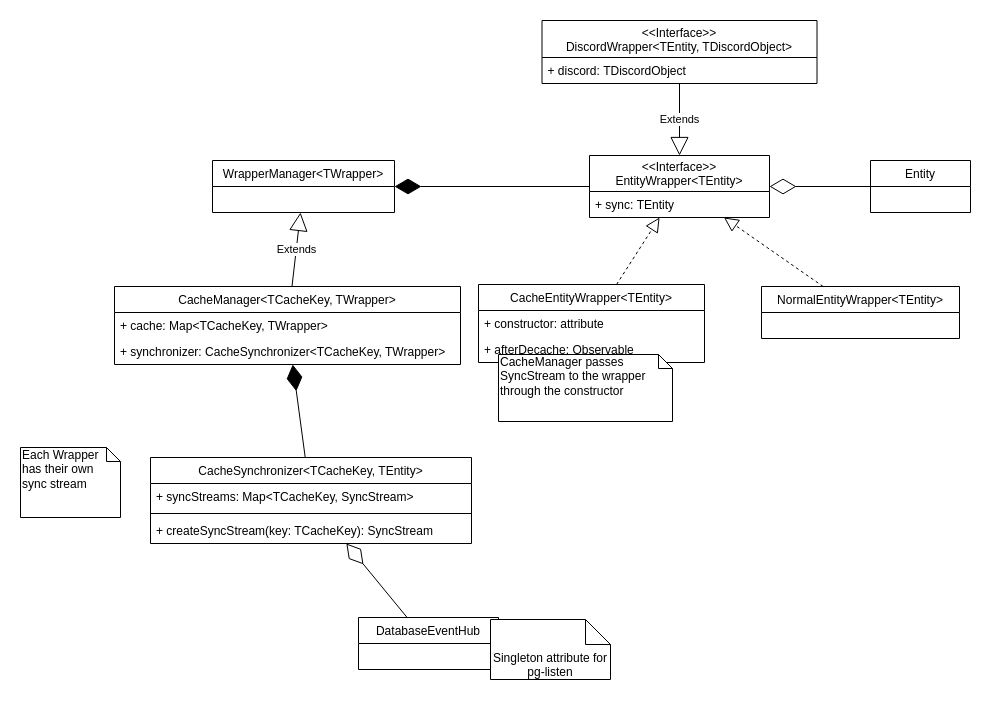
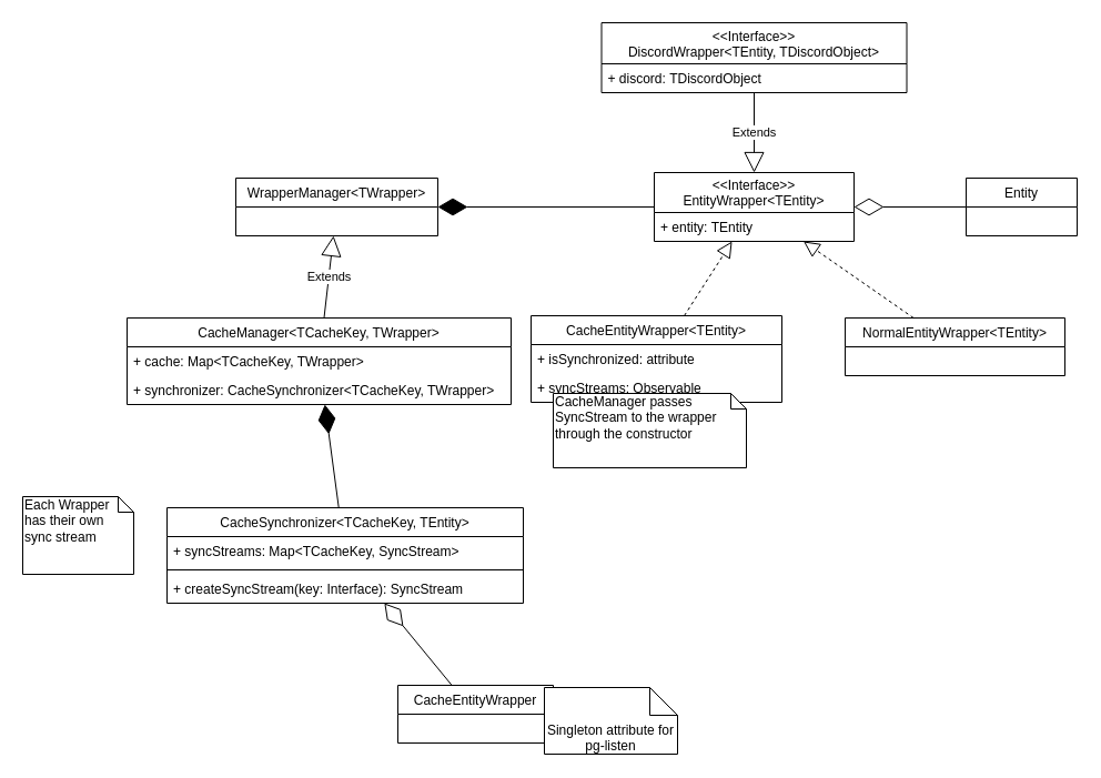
  <mxCell id="0" />
  <mxCell id="1" parent="0" />
  <mxCell id="2" value="" style="endArrow=diamondThin;endFill=1;endSize=24;html=1;" parent="1" source="11" target="9" edge="1"><mxGeometry width="160" relative="1" as="geometry"><mxPoint x="761" y="168" as="sourcePoint" /><mxPoint x="921" y="168" as="targetPoint" /></mxGeometry></mxCell>
  <mxCell id="3" value="Extends" style="endArrow=block;endSize=16;endFill=0;html=1;" parent="1" source="6" target="9" edge="1"><mxGeometry width="160" relative="1" as="geometry"><mxPoint x="488" y="377" as="sourcePoint" /><mxPoint x="648" y="377" as="targetPoint" /></mxGeometry></mxCell>
  <mxCell id="4" value="" style="endArrow=diamondThin;endFill=0;endSize=24;html=1;" parent="1" source="10" target="11" edge="1"><mxGeometry width="160" relative="1" as="geometry"><mxPoint x="736" y="268" as="sourcePoint" /><mxPoint x="896" y="268" as="targetPoint" /></mxGeometry></mxCell>
  <mxCell id="5" value="Extends" style="endArrow=block;endSize=16;endFill=0;html=1;" parent="1" source="13" target="11" edge="1"><mxGeometry width="160" relative="1" as="geometry"><mxPoint x="430" y="320" as="sourcePoint" /><mxPoint x="430" y="205" as="targetPoint" /></mxGeometry></mxCell>
  <mxCell id="6" value="CacheManager&lt;TCacheKey, TWrapper&gt;" style="swimlane;fontStyle=0;childLayout=stackLayout;horizontal=1;startSize=26;fillColor=none;horizontalStack=0;resizeParent=1;resizeParentMax=0;resizeLast=0;collapsible=1;marginBottom=0;" parent="1" vertex="1"><mxGeometry x="114" y="286" width="346" height="78" as="geometry" /></mxCell>
  <mxCell id="7" value="+ cache: Map&lt;TCacheKey, TWrapper&gt;" style="text;strokeColor=none;fillColor=none;align=left;verticalAlign=top;spacingLeft=4;spacingRight=4;overflow=hidden;rotatable=0;points=[[0,0.5],[1,0.5]];portConstraint=eastwest;" parent="6" vertex="1"><mxGeometry y="26" width="346" height="26" as="geometry" /></mxCell>
  <mxCell id="8" value="+ synchronizer: CacheSynchronizer&lt;TCacheKey, TWrapper&gt;" style="text;strokeColor=none;fillColor=none;align=left;verticalAlign=top;spacingLeft=4;spacingRight=4;overflow=hidden;rotatable=0;points=[[0,0.5],[1,0.5]];portConstraint=eastwest;" parent="6" vertex="1"><mxGeometry y="52" width="346" height="26" as="geometry" /></mxCell>
  <mxCell id="9" value="WrapperManager&lt;TWrapper&gt;" style="swimlane;fontStyle=0;childLayout=stackLayout;horizontal=1;startSize=26;fillColor=none;horizontalStack=0;resizeParent=1;resizeParentMax=0;resizeLast=0;collapsible=1;marginBottom=0;" parent="1" vertex="1"><mxGeometry x="212" y="160" width="182" height="52" as="geometry" /></mxCell>
  <mxCell id="10" value="Entity" style="swimlane;fontStyle=0;childLayout=stackLayout;horizontal=1;startSize=26;fillColor=none;horizontalStack=0;resizeParent=1;resizeParentMax=0;resizeLast=0;collapsible=1;marginBottom=0;" parent="1" vertex="1"><mxGeometry x="870" y="160" width="100" height="52" as="geometry" /></mxCell>
  <mxCell id="11" value="&lt;&lt;Interface&gt;&gt;&#10;EntityWrapper&lt;TEntity&gt;" style="swimlane;fontStyle=0;childLayout=stackLayout;horizontal=1;startSize=36;fillColor=none;horizontalStack=0;resizeParent=1;resizeParentMax=0;resizeLast=0;collapsible=1;marginBottom=0;" parent="1" vertex="1"><mxGeometry x="589" y="155" width="180" height="62" as="geometry" /></mxCell>
- <mxCell id="12" value="+ sync: TEntity" style="text;strokeColor=none;fillColor=none;align=left;verticalAlign=top;spacingLeft=4;spacingRight=4;overflow=hidden;rotatable=0;points=[[0,0.5],[1,0.5]];portConstraint=eastwest;" parent="11" vertex="1"><mxGeometry y="36" width="180" height="26" as="geometry" /></mxCell>
+ <mxCell id="12" value="+ entity: TEntity" style="text;strokeColor=none;fillColor=none;align=left;verticalAlign=top;spacingLeft=4;spacingRight=4;overflow=hidden;rotatable=0;points=[[0,0.5],[1,0.5]];portConstraint=eastwest;" parent="11" vertex="1"><mxGeometry y="36" width="180" height="26" as="geometry" /></mxCell>
  <mxCell id="13" value="&lt;&lt;Interface&gt;&gt;&#10;DiscordWrapper&lt;TEntity, TDiscordObject&gt;" style="swimlane;fontStyle=0;childLayout=stackLayout;horizontal=1;startSize=37;fillColor=none;horizontalStack=0;resizeParent=1;resizeParentMax=0;resizeLast=0;collapsible=1;marginBottom=0;" parent="1" vertex="1"><mxGeometry x="541.5" y="20" width="275" height="63" as="geometry" /></mxCell>
  <mxCell id="14" value="+ discord: TDiscordObject" style="text;strokeColor=none;fillColor=none;align=left;verticalAlign=top;spacingLeft=4;spacingRight=4;overflow=hidden;rotatable=0;points=[[0,0.5],[1,0.5]];portConstraint=eastwest;" parent="13" vertex="1"><mxGeometry y="37" width="275" height="26" as="geometry" /></mxCell>
  <mxCell id="15" value="" style="endArrow=block;dashed=1;endFill=0;endSize=12;html=1;" parent="1" source="16" target="11" edge="1"><mxGeometry width="160" relative="1" as="geometry"><mxPoint x="654" y="496" as="sourcePoint" /><mxPoint x="814" y="496" as="targetPoint" /></mxGeometry></mxCell>
  <mxCell id="16" value="CacheEntityWrapper&lt;TEntity&gt;" style="swimlane;fontStyle=0;childLayout=stackLayout;horizontal=1;startSize=26;fillColor=none;horizontalStack=0;resizeParent=1;resizeParentMax=0;resizeLast=0;collapsible=1;marginBottom=0;" parent="1" vertex="1"><mxGeometry x="478" y="284" width="226" height="78" as="geometry" /></mxCell>
- <mxCell id="17" value="+ constructor: attribute" style="text;strokeColor=none;fillColor=none;align=left;verticalAlign=top;spacingLeft=4;spacingRight=4;overflow=hidden;rotatable=0;points=[[0,0.5],[1,0.5]];portConstraint=eastwest;" parent="16" vertex="1"><mxGeometry y="26" width="226" height="26" as="geometry" /></mxCell>
- <mxCell id="18" value="+ afterDecache: Observable" style="text;strokeColor=none;fillColor=none;align=left;verticalAlign=top;spacingLeft=4;spacingRight=4;overflow=hidden;rotatable=0;points=[[0,0.5],[1,0.5]];portConstraint=eastwest;" parent="16" vertex="1"><mxGeometry y="52" width="226" height="26" as="geometry" /></mxCell>
+ <mxCell id="17" value="+ isSynchronized: attribute" style="text;strokeColor=none;fillColor=none;align=left;verticalAlign=top;spacingLeft=4;spacingRight=4;overflow=hidden;rotatable=0;points=[[0,0.5],[1,0.5]];portConstraint=eastwest;" parent="16" vertex="1"><mxGeometry y="26" width="226" height="26" as="geometry" /></mxCell>
+ <mxCell id="18" value="+ syncStreams: Observable" style="text;strokeColor=none;fillColor=none;align=left;verticalAlign=top;spacingLeft=4;spacingRight=4;overflow=hidden;rotatable=0;points=[[0,0.5],[1,0.5]];portConstraint=eastwest;" parent="16" vertex="1"><mxGeometry y="52" width="226" height="26" as="geometry" /></mxCell>
  <mxCell id="19" value="NormalEntityWrapper&lt;TEntity&gt;" style="swimlane;fontStyle=0;childLayout=stackLayout;horizontal=1;startSize=26;fillColor=none;horizontalStack=0;resizeParent=1;resizeParentMax=0;resizeLast=0;collapsible=1;marginBottom=0;" parent="1" vertex="1"><mxGeometry x="761" y="286" width="198" height="52" as="geometry" /></mxCell>
  <mxCell id="20" value="" style="endArrow=block;dashed=1;endFill=0;endSize=12;html=1;" parent="1" source="19" target="11" edge="1"><mxGeometry width="160" relative="1" as="geometry"><mxPoint x="627.355" y="294" as="sourcePoint" /><mxPoint x="669.5" y="227" as="targetPoint" /></mxGeometry></mxCell>
  <mxCell id="21" value="CacheManager passes SyncStream to the wrapper through the constructor&amp;nbsp;" style="shape=note;whiteSpace=wrap;html=1;size=14;verticalAlign=top;align=left;spacingTop=-6;" parent="1" vertex="1"><mxGeometry x="498" y="354" width="174" height="67" as="geometry" /></mxCell>
  <mxCell id="22" value="Each Wrapper has their own sync stream" style="shape=note;whiteSpace=wrap;html=1;size=14;verticalAlign=top;align=left;spacingTop=-6;" parent="1" vertex="1"><mxGeometry x="20" y="447" width="100" height="70" as="geometry" /></mxCell>
  <mxCell id="23" value="CacheSynchronizer&lt;TCacheKey, TEntity&gt;" style="swimlane;fontStyle=0;childLayout=stackLayout;horizontal=1;startSize=26;fillColor=none;horizontalStack=0;resizeParent=1;resizeParentMax=0;resizeLast=0;collapsible=1;marginBottom=0;" parent="1" vertex="1"><mxGeometry x="150" y="457" width="321" height="86" as="geometry" /></mxCell>
  <mxCell id="24" value="+ syncStreams: Map&lt;TCacheKey, SyncStream&gt;" style="text;strokeColor=none;fillColor=none;align=left;verticalAlign=top;spacingLeft=4;spacingRight=4;overflow=hidden;rotatable=0;points=[[0,0.5],[1,0.5]];portConstraint=eastwest;" parent="23" vertex="1"><mxGeometry y="26" width="321" height="26" as="geometry" /></mxCell>
  <mxCell id="25" value="" style="line;strokeWidth=1;fillColor=none;align=left;verticalAlign=middle;spacingTop=-1;spacingLeft=3;spacingRight=3;rotatable=0;labelPosition=right;points=[];portConstraint=eastwest;" parent="23" vertex="1"><mxGeometry y="52" width="321" height="8" as="geometry" /></mxCell>
- <mxCell id="26" value="+ createSyncStream(key: TCacheKey): SyncStream" style="text;strokeColor=none;fillColor=none;align=left;verticalAlign=top;spacingLeft=4;spacingRight=4;overflow=hidden;rotatable=0;points=[[0,0.5],[1,0.5]];portConstraint=eastwest;" parent="23" vertex="1"><mxGeometry y="60" width="321" height="26" as="geometry" /></mxCell>
+ <mxCell id="26" value="+ createSyncStream(key: Interface): SyncStream" style="text;strokeColor=none;fillColor=none;align=left;verticalAlign=top;spacingLeft=4;spacingRight=4;overflow=hidden;rotatable=0;points=[[0,0.5],[1,0.5]];portConstraint=eastwest;" parent="23" vertex="1"><mxGeometry y="60" width="321" height="26" as="geometry" /></mxCell>
  <mxCell id="27" value="" style="endArrow=diamondThin;endFill=1;endSize=24;html=1;" parent="1" source="23" target="6" edge="1"><mxGeometry width="160" relative="1" as="geometry"><mxPoint x="166" y="413" as="sourcePoint" /><mxPoint x="326" y="413" as="targetPoint" /></mxGeometry></mxCell>
- <mxCell id="28" value="DatabaseEventHub" style="swimlane;fontStyle=0;childLayout=stackLayout;horizontal=1;startSize=26;fillColor=none;horizontalStack=0;resizeParent=1;resizeParentMax=0;resizeLast=0;collapsible=1;marginBottom=0;" parent="1" vertex="1"><mxGeometry x="358" y="617" width="140" height="52" as="geometry" /></mxCell>
+ <mxCell id="28" value="CacheEntityWrapper" style="swimlane;fontStyle=0;childLayout=stackLayout;horizontal=1;startSize=26;fillColor=none;horizontalStack=0;resizeParent=1;resizeParentMax=0;resizeLast=0;collapsible=1;marginBottom=0;" parent="1" vertex="1"><mxGeometry x="358" y="617" width="140" height="52" as="geometry" /></mxCell>
  <mxCell id="29" value="Singleton attribute for pg-listen" style="shape=note2;boundedLbl=1;whiteSpace=wrap;html=1;size=25;verticalAlign=top;align=center;" parent="1" vertex="1"><mxGeometry x="490" y="619" width="120" height="60" as="geometry" /></mxCell>
  <mxCell id="30" value="" style="endArrow=diamondThin;endFill=0;endSize=24;html=1;" parent="1" source="28" target="23" edge="1"><mxGeometry width="160" relative="1" as="geometry"><mxPoint x="151" y="734" as="sourcePoint" /><mxPoint x="311" y="734" as="targetPoint" /></mxGeometry></mxCell>
